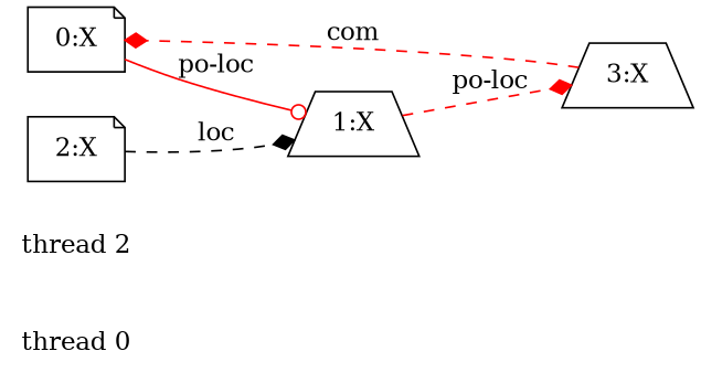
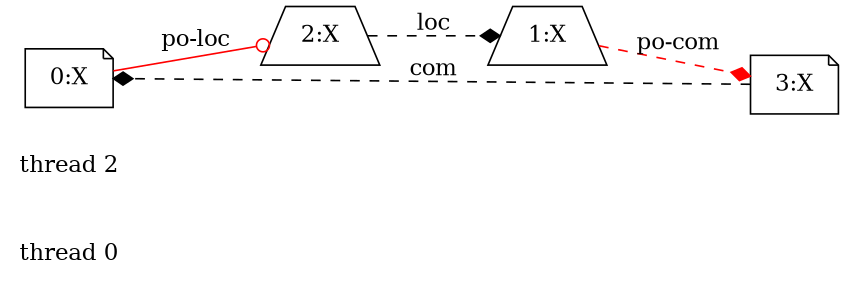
  digraph {
    rankdir=LR
    node [shape=none]
    edge [arrowhead=diamond style=dashed]
    n1 [label="thread 0"]
    "thread 2"
    "0:X" [shape=note]
-   "2:X" [shape=note]
+   "2:X" [shape=trapezium]
    "1:X" [shape=trapezium]
-   "3:X" [shape=trapezium]
-   "0:X" -> "1:X" [arrowhead=odot color=red label="po-loc" style=solid]
+   "3:X" [shape=note]
+   "0:X" -> "2:X" [arrowhead=odot color=red label="po-loc" style=solid]
    "2:X" -> "1:X" [label=loc]
-   "1:X" -> "3:X" [color=red label="po-loc"]
-   "3:X" -> "0:X" [label=com color=red]
+   "1:X" -> "3:X" [color=red label="po-com"]
+   "3:X" -> "0:X" [label=com]
  }
